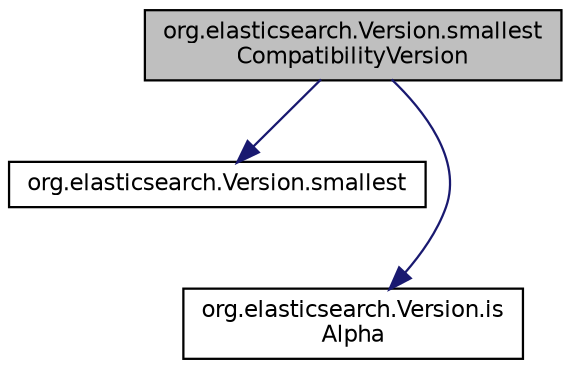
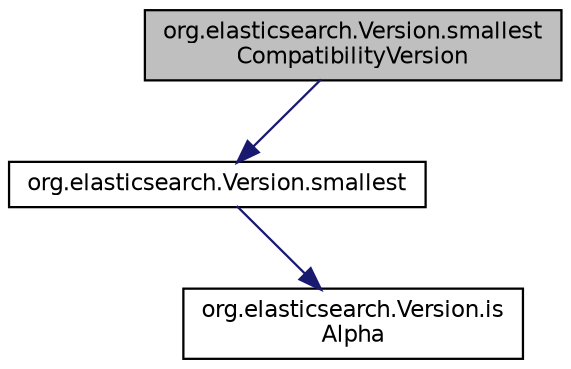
  digraph {
    rankdir=TB
    node [color=black fillcolor=white fontname=Helvetica fontsize=10 shape=record style=filled]
    edge [color=midnightblue fontname=Helvetica fontsize=10 labelfontname=Helvetica labelfontsize=10 style=solid]
    n1 [fillcolor=grey75 fontcolor=black height=0.2 label="org.elasticsearch.Version.smallest\lCompatibilityVersion" width=0.4]
    n2 [height=0.2 label="org.elasticsearch.Version.smallest" width=0.4]
    n3 [height=0.2 label="org.elasticsearch.Version.is\lAlpha" width=0.4]
    n1 -> n2
-   n1 -> n3
+   n2 -> n3
  }
